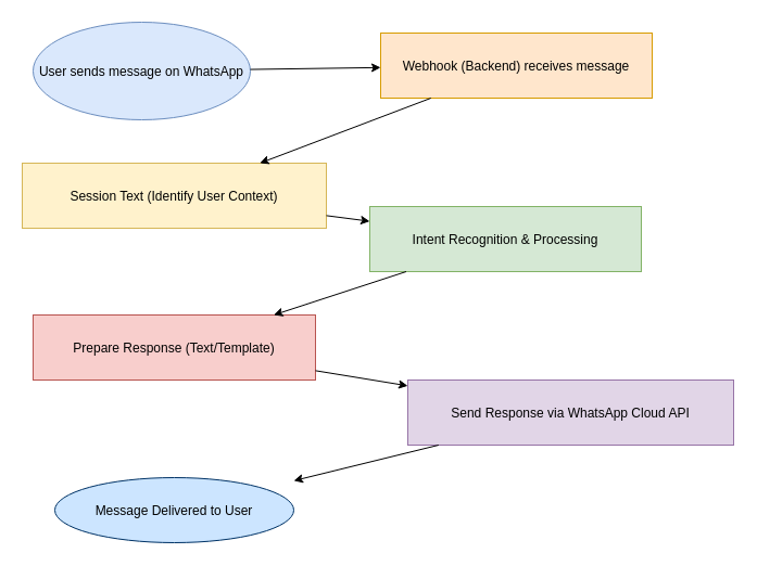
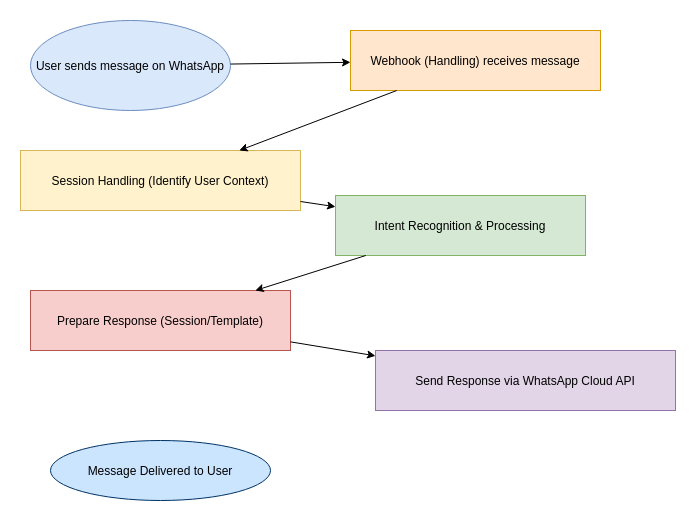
  <mxCell id="0" />
  <mxCell id="1" parent="0" />
  <mxCell id="2" value="User sends message on WhatsApp" style="shape=ellipse;fillColor=#dae8fc;strokeColor=#6c8ebf;" parent="1" vertex="1"><mxGeometry x="30" y="20" width="200" height="90" as="geometry" /></mxCell>
- <mxCell id="3" value="Webhook (Backend) receives message" style="shape=rectangle;fillColor=#ffe6cc;strokeColor=#d79b00;" parent="1" vertex="1"><mxGeometry x="350" y="30" width="250" height="60" as="geometry" /></mxCell>
- <mxCell id="4" value="Session Text (Identify User Context)" style="shape=rectangle;fillColor=#fff2cc;strokeColor=#d6b656;" parent="1" vertex="1"><mxGeometry x="20" y="150" width="280" height="60" as="geometry" /></mxCell>
- <mxCell id="5" value="Intent Recognition &amp; Processing" style="shape=rectangle;fillColor=#d5e8d4;strokeColor=#82b366;" parent="1" vertex="1"><mxGeometry x="340" y="190" width="250" height="60" as="geometry" /></mxCell>
- <mxCell id="6" value="Prepare Response (Text/Template)" style="shape=rectangle;fillColor=#f8cecc;strokeColor=#b85450;" parent="1" vertex="1"><mxGeometry x="30" y="290" width="260" height="60" as="geometry" /></mxCell>
+ <mxCell id="3" value="Webhook (Handling) receives message" style="shape=rectangle;fillColor=#ffe6cc;strokeColor=#d79b00;" parent="1" vertex="1"><mxGeometry x="350" y="30" width="250" height="60" as="geometry" /></mxCell>
+ <mxCell id="4" value="Session Handling (Identify User Context)" style="shape=rectangle;fillColor=#fff2cc;strokeColor=#d6b656;" parent="1" vertex="1"><mxGeometry x="20" y="150" width="280" height="60" as="geometry" /></mxCell>
+ <mxCell id="5" value="Intent Recognition &amp; Processing" style="shape=rectangle;fillColor=#d5e8d4;strokeColor=#82b366;" parent="1" vertex="1"><mxGeometry x="335" y="195" width="250" height="60" as="geometry" /></mxCell>
+ <mxCell id="6" value="Prepare Response (Session/Template)" style="shape=rectangle;fillColor=#f8cecc;strokeColor=#b85450;" parent="1" vertex="1"><mxGeometry x="30" y="290" width="260" height="60" as="geometry" /></mxCell>
  <mxCell id="7" value="Send Response via WhatsApp Cloud API" style="shape=rectangle;fillColor=#e1d5e7;strokeColor=#9673a6;" parent="1" vertex="1"><mxGeometry x="375" y="350" width="300" height="60" as="geometry" /></mxCell>
  <mxCell id="8" value="Message Delivered to User" style="shape=ellipse;fillColor=#cce5ff;strokeColor=#003366;" parent="1" vertex="1"><mxGeometry x="50" y="440" width="220" height="60" as="geometry" /></mxCell>
  <mxCell id="9" parent="1" source="2" target="3" edge="1"><mxGeometry relative="1" as="geometry" /></mxCell>
  <mxCell id="10" parent="1" source="3" target="4" edge="1"><mxGeometry relative="1" as="geometry" /></mxCell>
  <mxCell id="11" parent="1" source="4" target="5" edge="1"><mxGeometry relative="1" as="geometry" /></mxCell>
  <mxCell id="12" parent="1" source="5" target="6" edge="1"><mxGeometry relative="1" as="geometry" /></mxCell>
  <mxCell id="13" parent="1" source="6" target="7" edge="1"><mxGeometry relative="1" as="geometry" /></mxCell>
- <mxCell id="14" parent="1" source="7" target="8" edge="1"><mxGeometry relative="1" as="geometry" /></mxCell>
